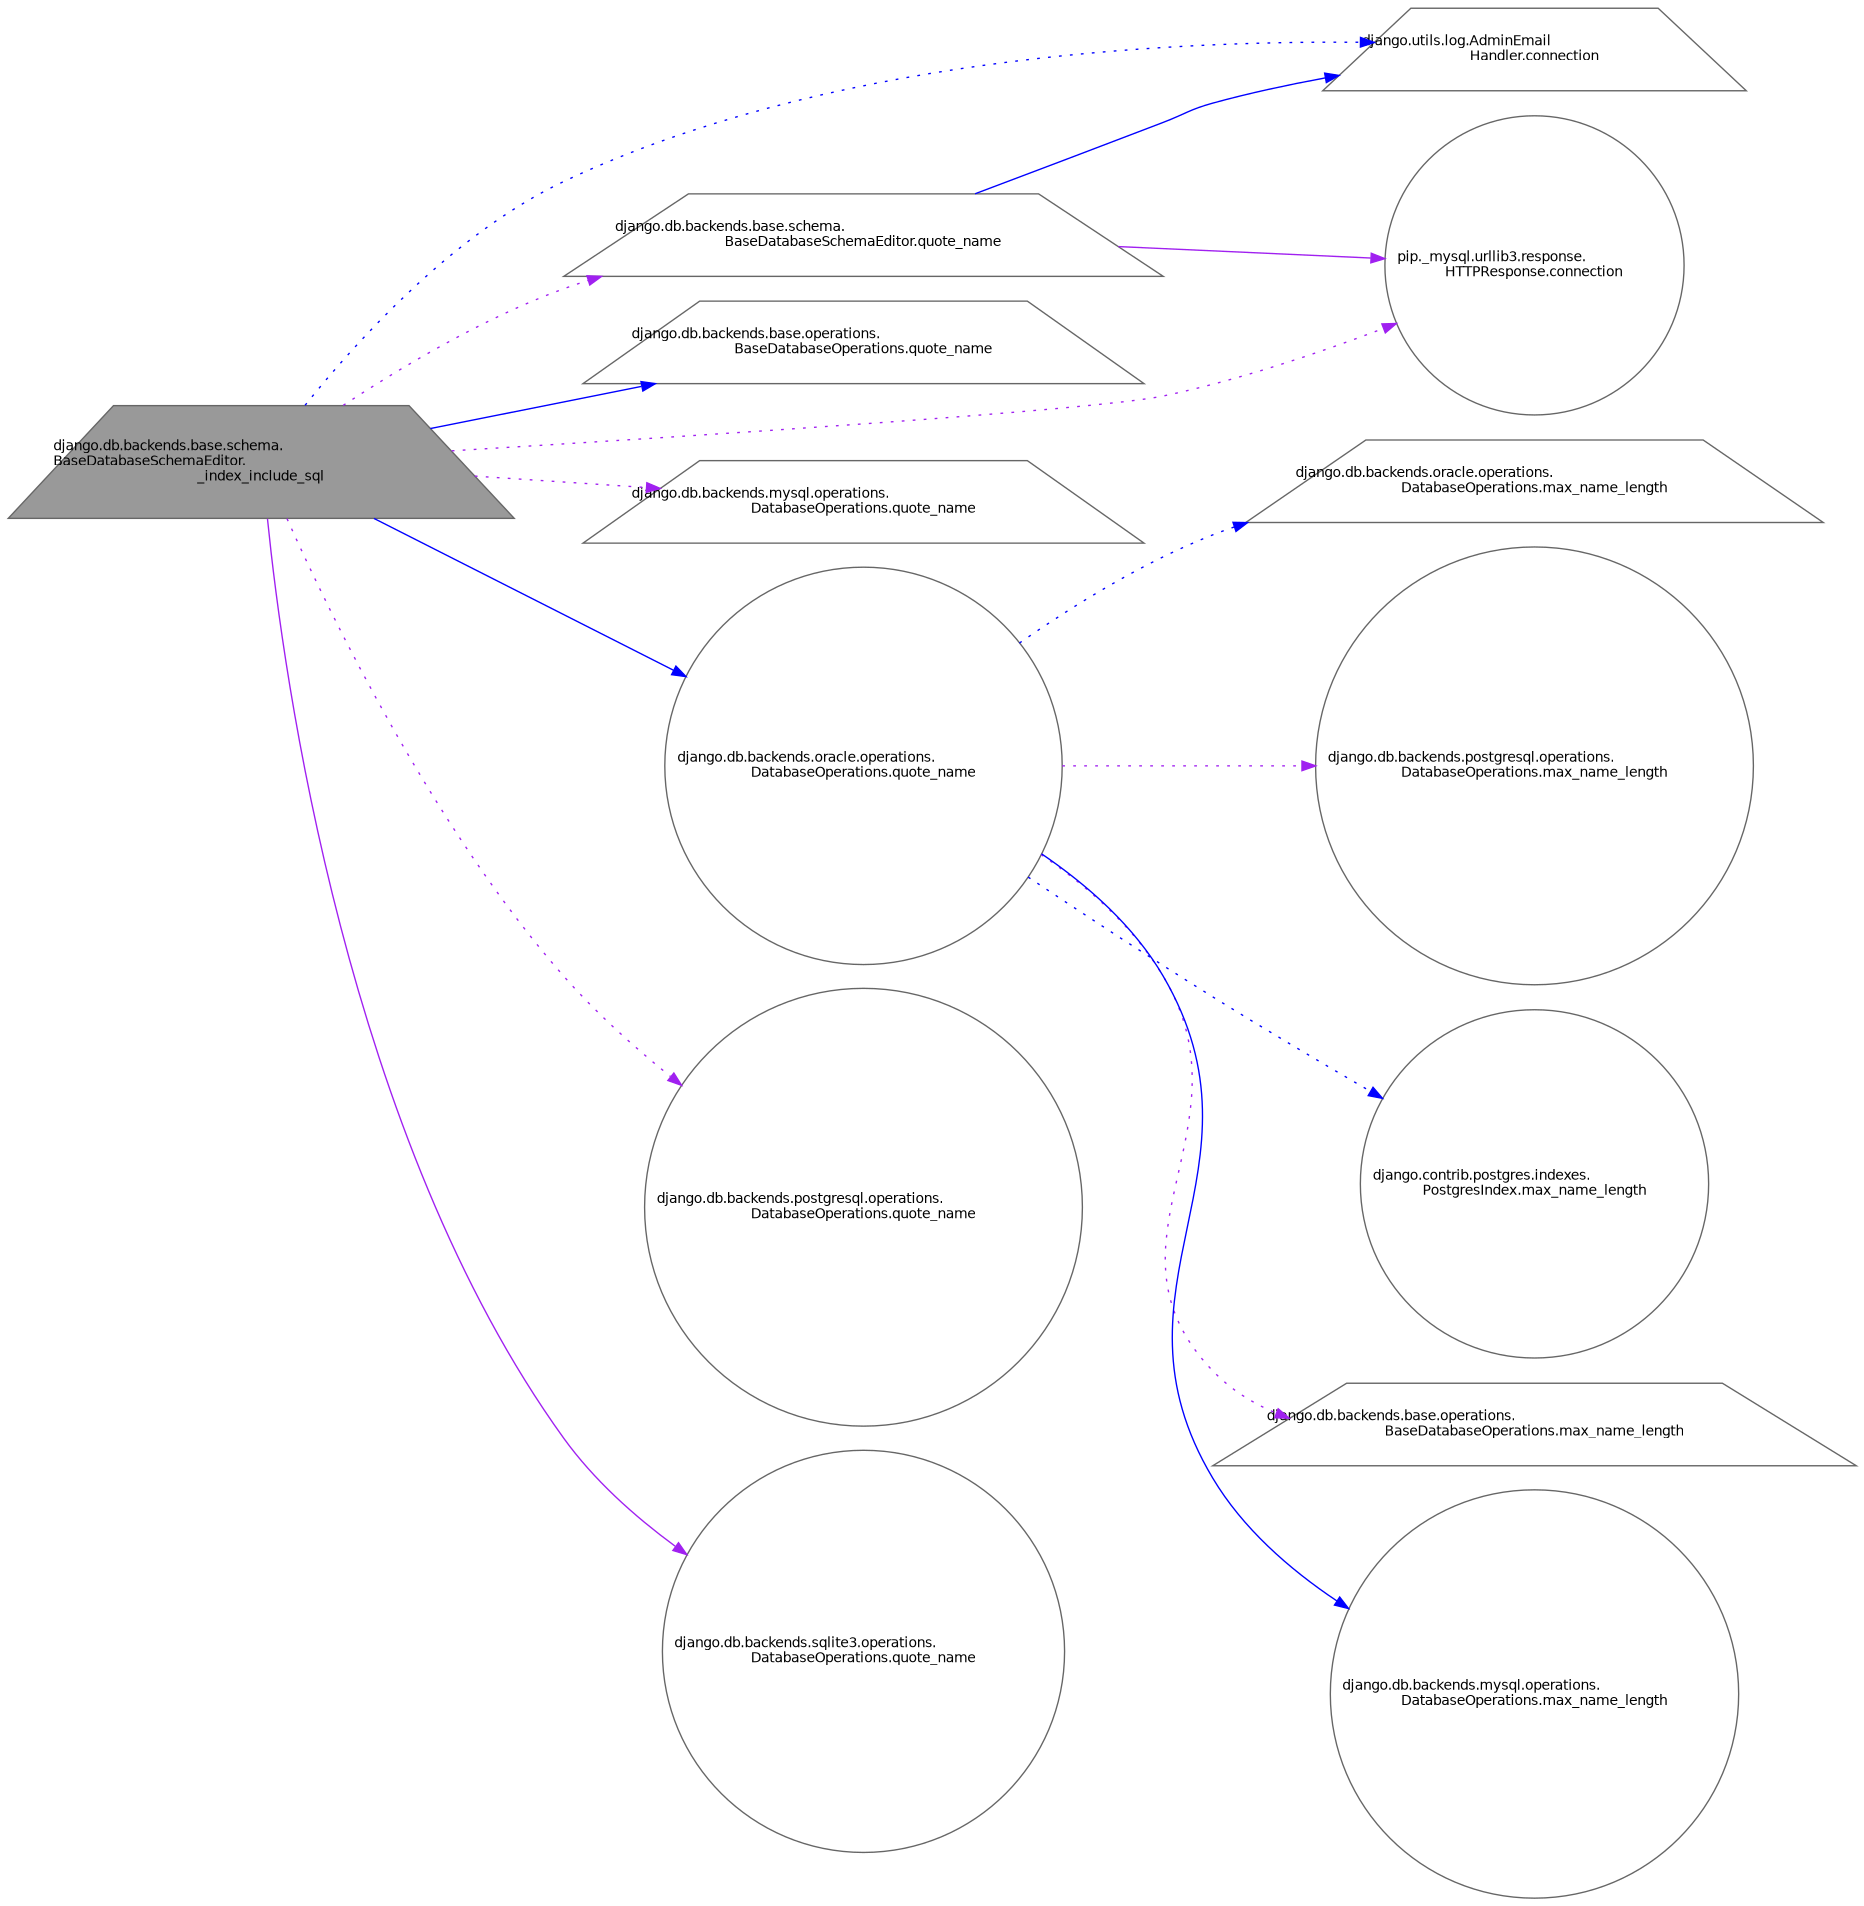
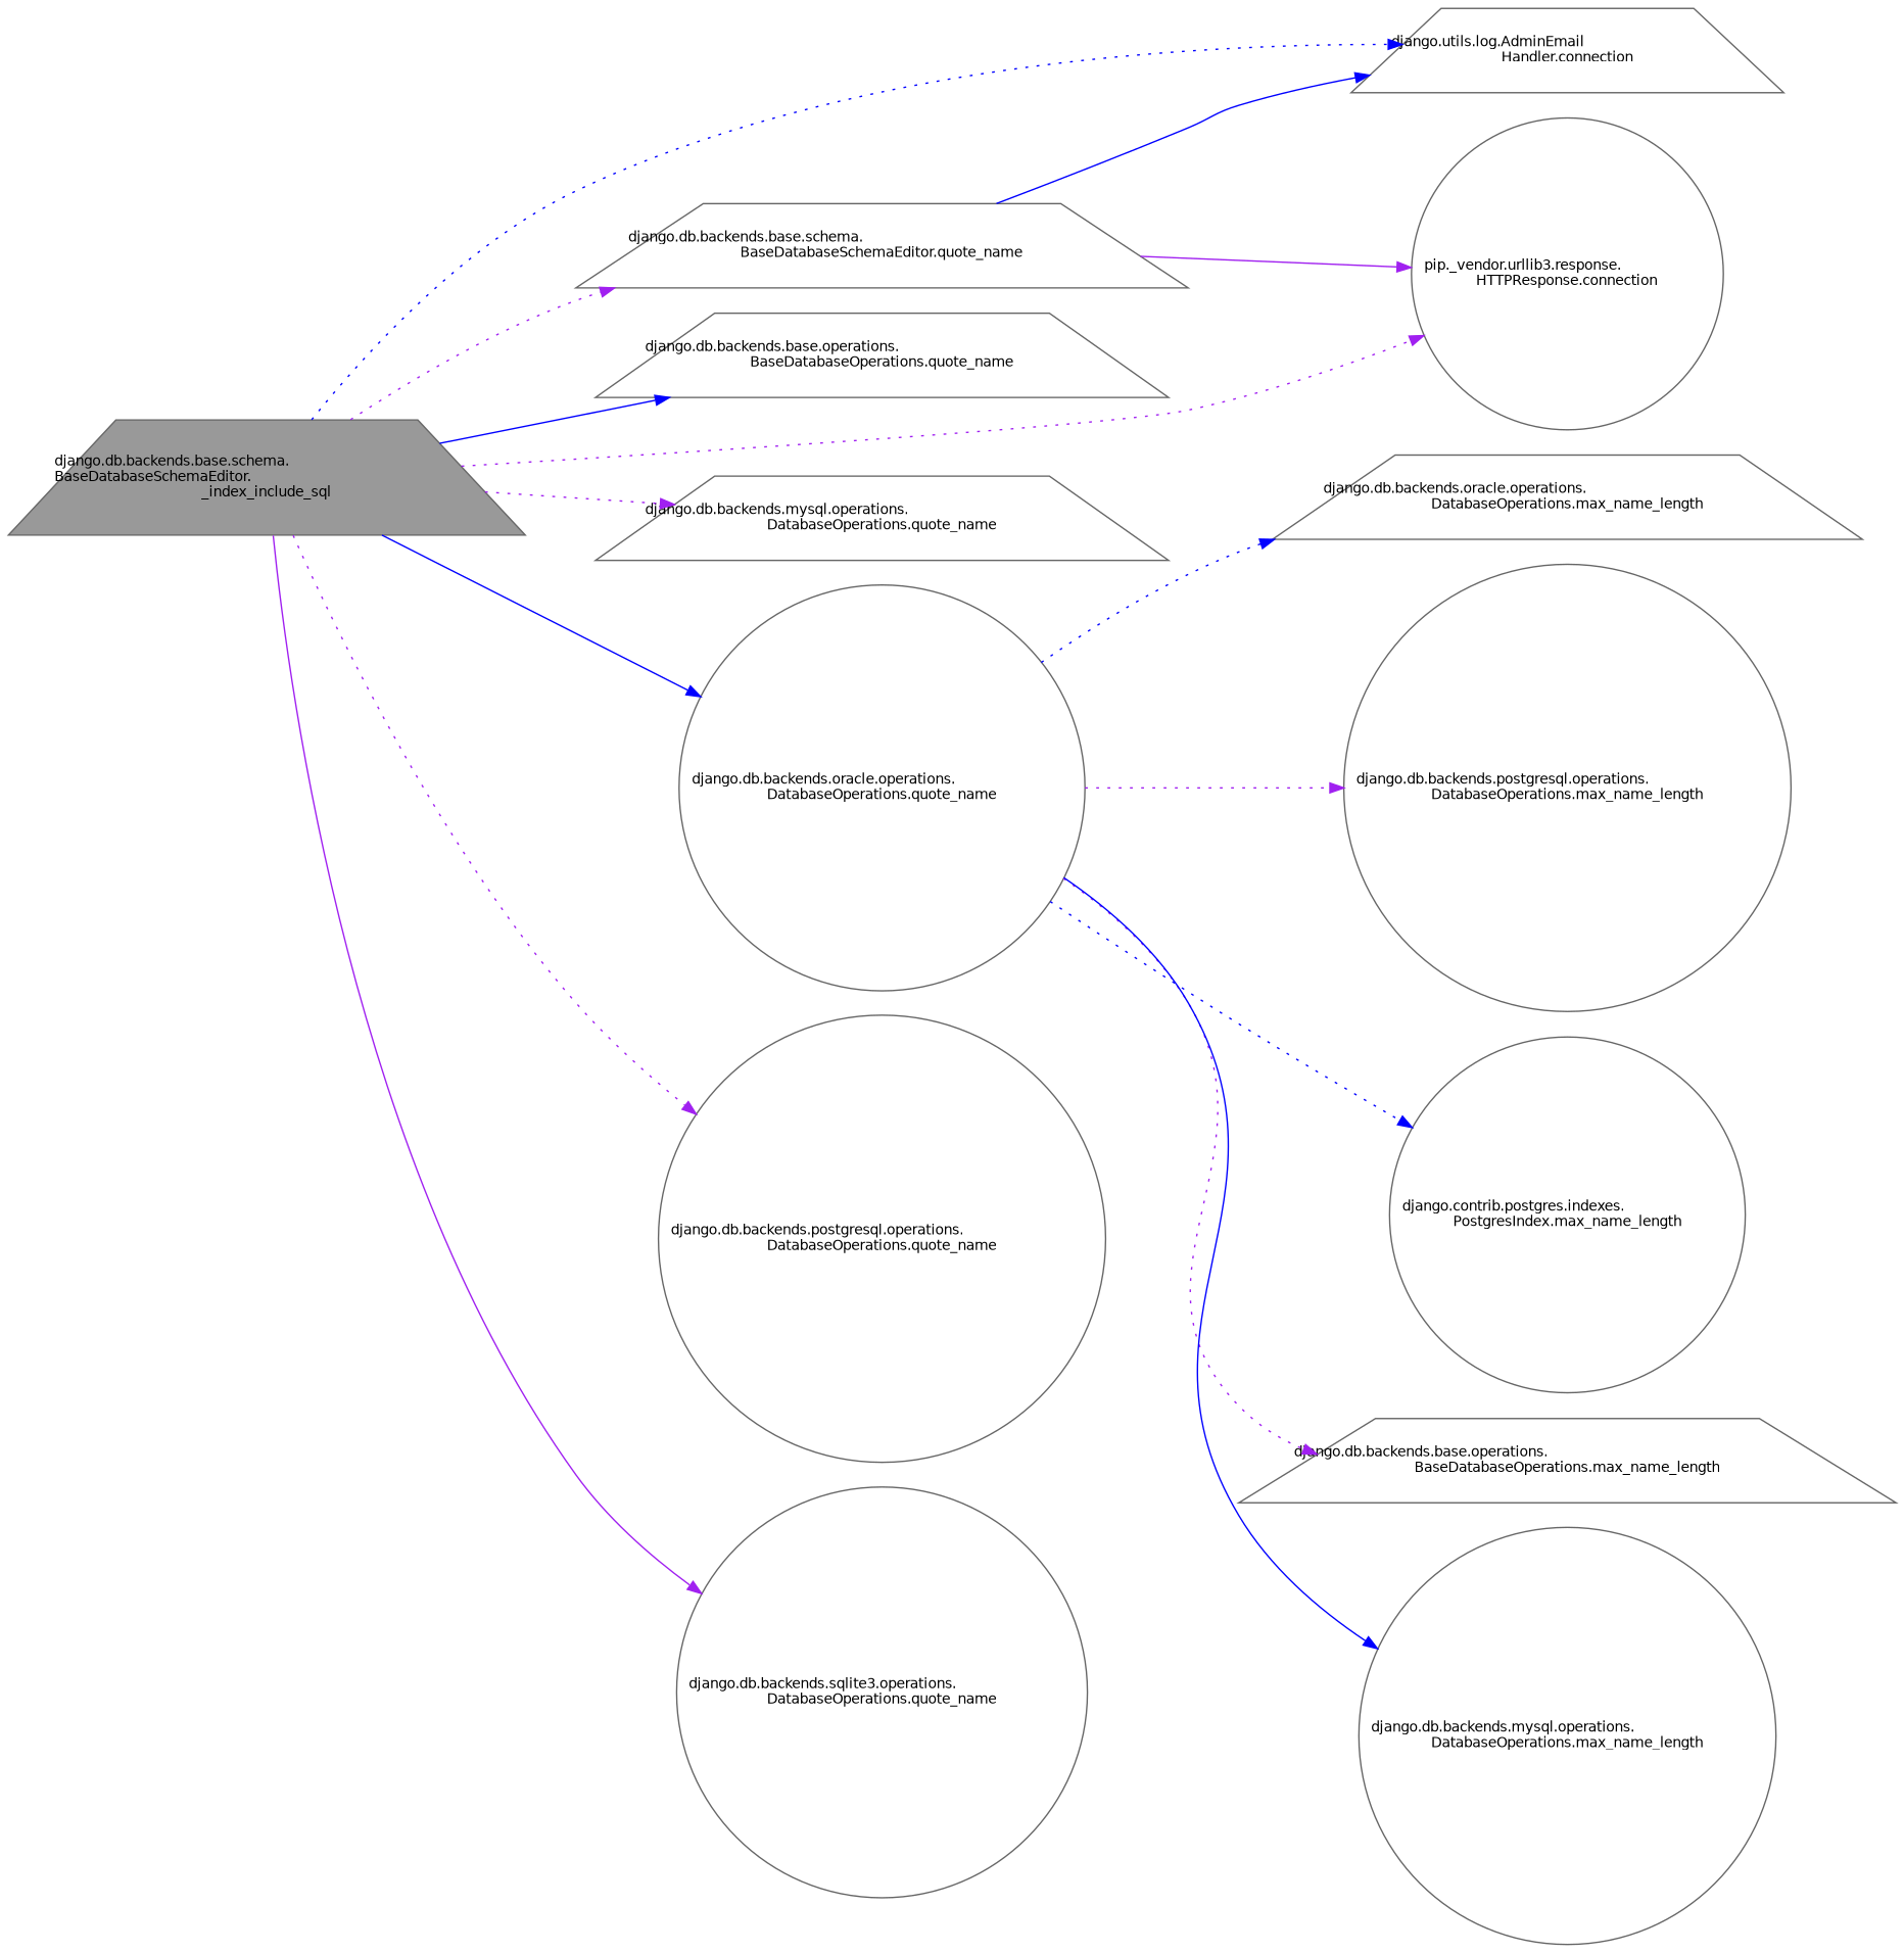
  digraph {
    rankdir=LR
    node [color=grey40 fillcolor=white fontname=Helvetica fontsize=10 shape=trapezium style=filled]
    edge [color=purple fontname=Helvetica fontsize=10 labelfontname=Helvetica labelfontsize=10 style=dotted]
    n1 [color=gray40 fillcolor=grey60 fontcolor=black height=0.2 label="django.db.backends.base.schema.\lBaseDatabaseSchemaEditor.\l_index_include_sql" width=0.4]
    n2 [height=0.2 label="django.utils.log.AdminEmail\lHandler.connection" width=0.4]
-   n3 [height=0.2 label="pip._mysql.urllib3.response.\lHTTPResponse.connection" shape=circle width=0.4]
+   n3 [height=0.2 label="pip._vendor.urllib3.response.\lHTTPResponse.connection" shape=circle width=0.4]
    n4 [height=0.2 label="django.db.backends.base.operations.\lBaseDatabaseOperations.quote_name" width=0.4]
    n5 [height=0.2 label="django.db.backends.base.schema.\lBaseDatabaseSchemaEditor.quote_name" width=0.4]
    n6 [height=0.2 label="django.db.backends.mysql.operations.\lDatabaseOperations.quote_name" width=0.4]
    n7 [height=0.2 label="django.db.backends.oracle.operations.\lDatabaseOperations.quote_name" shape=circle width=0.4]
    n8 [height=0.2 label="django.db.backends.postgresql.operations.\lDatabaseOperations.quote_name" shape=circle width=0.4]
    n9 [height=0.2 label="django.db.backends.sqlite3.operations.\lDatabaseOperations.quote_name" shape=circle width=0.4]
    n10 [height=0.2 label="django.contrib.postgres.indexes.\lPostgresIndex.max_name_length" shape=circle width=0.4]
    n11 [height=0.2 label="django.db.backends.base.operations.\lBaseDatabaseOperations.max_name_length" width=0.4]
    n12 [height=0.2 label="django.db.backends.mysql.operations.\lDatabaseOperations.max_name_length" shape=circle width=0.4]
    n13 [height=0.2 label="django.db.backends.oracle.operations.\lDatabaseOperations.max_name_length" width=0.4]
    n14 [height=0.2 label="django.db.backends.postgresql.operations.\lDatabaseOperations.max_name_length" shape=circle width=0.4]
    n1 -> n2 [color=blue]
    n1 -> n3
    n1 -> n4 [color=blue style=solid]
    n1 -> n5
    n1 -> n6
    n1 -> n7 [color=blue style=solid]
    n1 -> n8
    n1 -> n9 [style=solid]
    n5 -> n2 [color=blue style=solid]
    n5 -> n3 [style=solid]
    n7 -> n10 [color=blue]
    n7 -> n11
    n7 -> n12 [color=blue style=solid]
    n7 -> n13 [color=blue]
    n7 -> n14
  }
